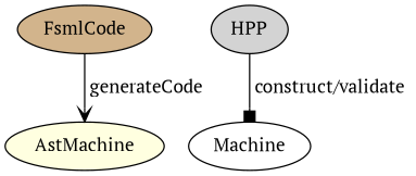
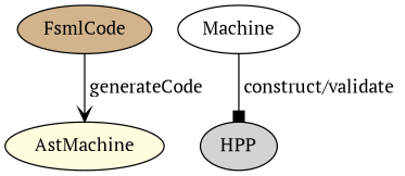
  digraph {
    fontname="PT Serif"
    node [fontname="PT Serif" shape=ellipse style=filled]
    edge [fontname="PT Serif"]
    FsmlCode [fillcolor=tan]
    AstMachine [fillcolor=lightyellow]
    Machine [fillcolor=white]
    HPP [fillcolor=lightgrey]
    FsmlCode -> AstMachine [arrowhead=vee label=" generateCode "]
-   HPP -> Machine [arrowhead=box label=" construct/validate "]
+   Machine -> HPP [arrowhead=box label=" construct/validate "]
  }
